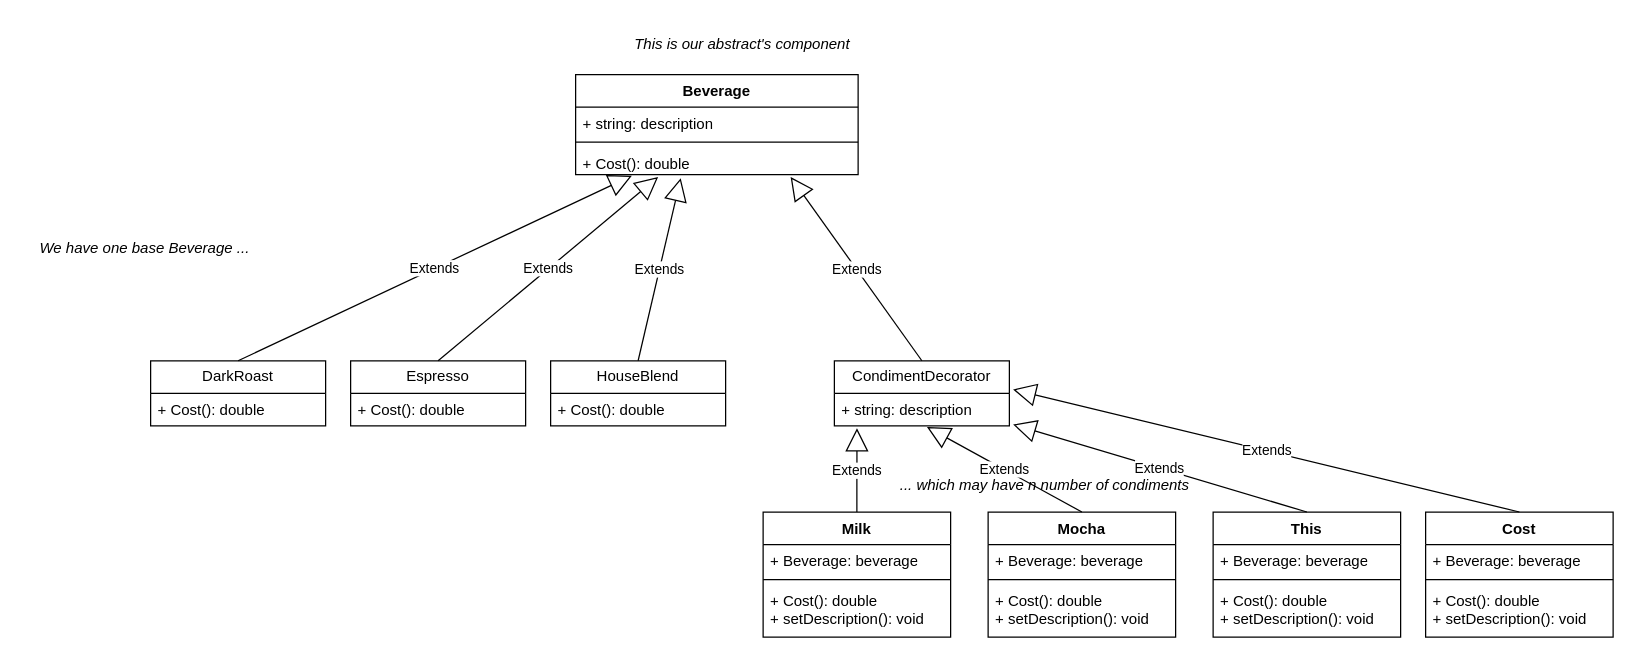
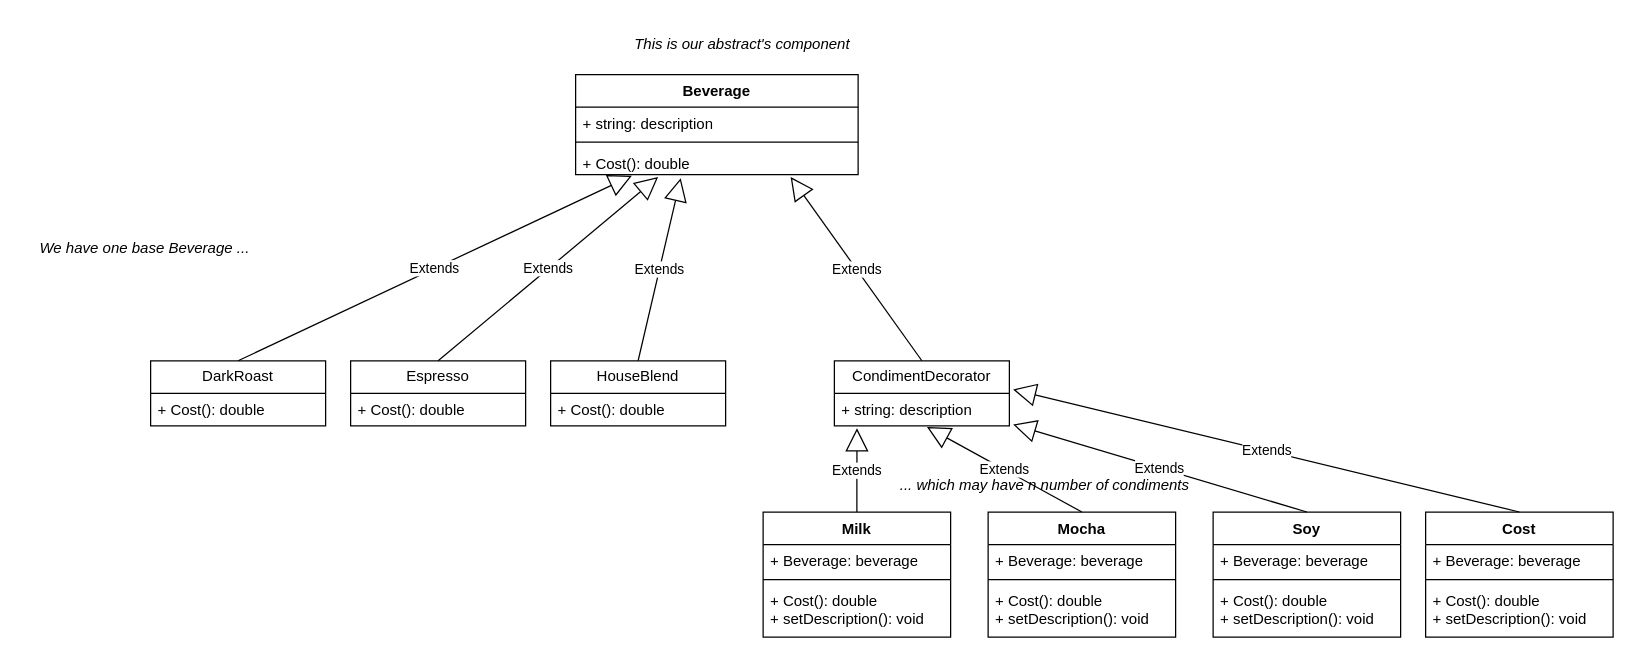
  <mxCell id="0" />
  <mxCell id="1" parent="0" />
  <mxCell id="2" value="Beverage" style="swimlane;fontStyle=1;align=center;verticalAlign=top;childLayout=stackLayout;horizontal=1;startSize=26;horizontalStack=0;resizeParent=1;resizeParentMax=0;resizeLast=0;collapsible=1;marginBottom=0;whiteSpace=wrap;html=1;" vertex="1" parent="1"><mxGeometry x="460" y="59" width="226" height="80" as="geometry" /></mxCell>
  <mxCell id="3" value="+ string: description" style="text;strokeColor=none;fillColor=none;align=left;verticalAlign=top;spacingLeft=4;spacingRight=4;overflow=hidden;rotatable=0;points=[[0,0.5],[1,0.5]];portConstraint=eastwest;whiteSpace=wrap;html=1;" vertex="1" parent="2"><mxGeometry y="26" width="226" height="24" as="geometry" /></mxCell>
  <mxCell id="4" value="" style="line;strokeWidth=1;fillColor=none;align=left;verticalAlign=middle;spacingTop=-1;spacingLeft=3;spacingRight=3;rotatable=0;labelPosition=right;points=[];portConstraint=eastwest;strokeColor=inherit;" vertex="1" parent="2"><mxGeometry y="50" width="226" height="8" as="geometry" /></mxCell>
  <mxCell id="5" value="+ Cost(): double" style="text;strokeColor=none;fillColor=none;align=left;verticalAlign=top;spacingLeft=4;spacingRight=4;overflow=hidden;rotatable=0;points=[[0,0.5],[1,0.5]];portConstraint=eastwest;whiteSpace=wrap;html=1;" vertex="1" parent="2"><mxGeometry y="58" width="226" height="22" as="geometry" /></mxCell>
  <mxCell id="6" value="&lt;i&gt;This is our abstract's component&lt;/i&gt;" style="text;html=1;align=center;verticalAlign=middle;resizable=0;points=[];autosize=1;strokeColor=none;fillColor=none;" vertex="1" parent="1"><mxGeometry x="493" y="20" width="200" height="30" as="geometry" /></mxCell>
  <mxCell id="7" value="DarkRoast" style="swimlane;fontStyle=0;childLayout=stackLayout;horizontal=1;startSize=26;fillColor=none;horizontalStack=0;resizeParent=1;resizeParentMax=0;resizeLast=0;collapsible=1;marginBottom=0;whiteSpace=wrap;html=1;" vertex="1" parent="1"><mxGeometry x="120" y="288" width="140" height="52" as="geometry" /></mxCell>
  <mxCell id="8" value="+ Cost(): double" style="text;strokeColor=none;fillColor=none;align=left;verticalAlign=top;spacingLeft=4;spacingRight=4;overflow=hidden;rotatable=0;points=[[0,0.5],[1,0.5]];portConstraint=eastwest;whiteSpace=wrap;html=1;" vertex="1" parent="7"><mxGeometry y="26" width="140" height="26" as="geometry" /></mxCell>
  <mxCell id="9" value="Espresso" style="swimlane;fontStyle=0;childLayout=stackLayout;horizontal=1;startSize=26;fillColor=none;horizontalStack=0;resizeParent=1;resizeParentMax=0;resizeLast=0;collapsible=1;marginBottom=0;whiteSpace=wrap;html=1;" vertex="1" parent="1"><mxGeometry x="280" y="288" width="140" height="52" as="geometry" /></mxCell>
  <mxCell id="10" value="+ Cost(): double" style="text;strokeColor=none;fillColor=none;align=left;verticalAlign=top;spacingLeft=4;spacingRight=4;overflow=hidden;rotatable=0;points=[[0,0.5],[1,0.5]];portConstraint=eastwest;whiteSpace=wrap;html=1;" vertex="1" parent="9"><mxGeometry y="26" width="140" height="26" as="geometry" /></mxCell>
  <mxCell id="11" value="HouseBlend" style="swimlane;fontStyle=0;childLayout=stackLayout;horizontal=1;startSize=26;fillColor=none;horizontalStack=0;resizeParent=1;resizeParentMax=0;resizeLast=0;collapsible=1;marginBottom=0;whiteSpace=wrap;html=1;" vertex="1" parent="1"><mxGeometry x="440" y="288" width="140" height="52" as="geometry" /></mxCell>
  <mxCell id="12" value="+ Cost(): double" style="text;strokeColor=none;fillColor=none;align=left;verticalAlign=top;spacingLeft=4;spacingRight=4;overflow=hidden;rotatable=0;points=[[0,0.5],[1,0.5]];portConstraint=eastwest;whiteSpace=wrap;html=1;" vertex="1" parent="11"><mxGeometry y="26" width="140" height="26" as="geometry" /></mxCell>
  <mxCell id="13" value="CondimentDecorator" style="swimlane;fontStyle=0;childLayout=stackLayout;horizontal=1;startSize=26;fillColor=none;horizontalStack=0;resizeParent=1;resizeParentMax=0;resizeLast=0;collapsible=1;marginBottom=0;whiteSpace=wrap;html=1;" vertex="1" parent="1"><mxGeometry x="667" y="288" width="140" height="52" as="geometry" /></mxCell>
  <mxCell id="14" value="+ string: description" style="text;strokeColor=none;fillColor=none;align=left;verticalAlign=top;spacingLeft=4;spacingRight=4;overflow=hidden;rotatable=0;points=[[0,0.5],[1,0.5]];portConstraint=eastwest;whiteSpace=wrap;html=1;" vertex="1" parent="13"><mxGeometry y="26" width="140" height="26" as="geometry" /></mxCell>
  <mxCell id="15" value="Mocha" style="swimlane;fontStyle=1;align=center;verticalAlign=top;childLayout=stackLayout;horizontal=1;startSize=26;horizontalStack=0;resizeParent=1;resizeParentMax=0;resizeLast=0;collapsible=1;marginBottom=0;whiteSpace=wrap;html=1;" vertex="1" parent="1"><mxGeometry x="790" y="409" width="150" height="100" as="geometry" /></mxCell>
  <mxCell id="16" value="+ Beverage: beverage" style="text;strokeColor=none;fillColor=none;align=left;verticalAlign=top;spacingLeft=4;spacingRight=4;overflow=hidden;rotatable=0;points=[[0,0.5],[1,0.5]];portConstraint=eastwest;whiteSpace=wrap;html=1;" vertex="1" parent="15"><mxGeometry y="26" width="150" height="24" as="geometry" /></mxCell>
  <mxCell id="17" value="" style="line;strokeWidth=1;fillColor=none;align=left;verticalAlign=middle;spacingTop=-1;spacingLeft=3;spacingRight=3;rotatable=0;labelPosition=right;points=[];portConstraint=eastwest;strokeColor=inherit;" vertex="1" parent="15"><mxGeometry y="50" width="150" height="8" as="geometry" /></mxCell>
  <mxCell id="18" value="+ Cost(): double&lt;div&gt;+ setDescription(): void&lt;/div&gt;" style="text;strokeColor=none;fillColor=none;align=left;verticalAlign=top;spacingLeft=4;spacingRight=4;overflow=hidden;rotatable=0;points=[[0,0.5],[1,0.5]];portConstraint=eastwest;whiteSpace=wrap;html=1;" vertex="1" parent="15"><mxGeometry y="58" width="150" height="42" as="geometry" /></mxCell>
  <mxCell id="19" value="Milk" style="swimlane;fontStyle=1;align=center;verticalAlign=top;childLayout=stackLayout;horizontal=1;startSize=26;horizontalStack=0;resizeParent=1;resizeParentMax=0;resizeLast=0;collapsible=1;marginBottom=0;whiteSpace=wrap;html=1;" vertex="1" parent="1"><mxGeometry x="610" y="409" width="150" height="100" as="geometry" /></mxCell>
  <mxCell id="20" value="+ Beverage: beverage" style="text;strokeColor=none;fillColor=none;align=left;verticalAlign=top;spacingLeft=4;spacingRight=4;overflow=hidden;rotatable=0;points=[[0,0.5],[1,0.5]];portConstraint=eastwest;whiteSpace=wrap;html=1;" vertex="1" parent="19"><mxGeometry y="26" width="150" height="24" as="geometry" /></mxCell>
  <mxCell id="21" value="" style="line;strokeWidth=1;fillColor=none;align=left;verticalAlign=middle;spacingTop=-1;spacingLeft=3;spacingRight=3;rotatable=0;labelPosition=right;points=[];portConstraint=eastwest;strokeColor=inherit;" vertex="1" parent="19"><mxGeometry y="50" width="150" height="8" as="geometry" /></mxCell>
  <mxCell id="22" value="+ Cost(): double&lt;div&gt;+ setDescription(): void&lt;/div&gt;" style="text;strokeColor=none;fillColor=none;align=left;verticalAlign=top;spacingLeft=4;spacingRight=4;overflow=hidden;rotatable=0;points=[[0,0.5],[1,0.5]];portConstraint=eastwest;whiteSpace=wrap;html=1;" vertex="1" parent="19"><mxGeometry y="58" width="150" height="42" as="geometry" /></mxCell>
- <mxCell id="23" value="This" style="swimlane;fontStyle=1;align=center;verticalAlign=top;childLayout=stackLayout;horizontal=1;startSize=26;horizontalStack=0;resizeParent=1;resizeParentMax=0;resizeLast=0;collapsible=1;marginBottom=0;whiteSpace=wrap;html=1;" vertex="1" parent="1"><mxGeometry x="970" y="409" width="150" height="100" as="geometry" /></mxCell>
+ <mxCell id="23" value="Soy" style="swimlane;fontStyle=1;align=center;verticalAlign=top;childLayout=stackLayout;horizontal=1;startSize=26;horizontalStack=0;resizeParent=1;resizeParentMax=0;resizeLast=0;collapsible=1;marginBottom=0;whiteSpace=wrap;html=1;" vertex="1" parent="1"><mxGeometry x="970" y="409" width="150" height="100" as="geometry" /></mxCell>
  <mxCell id="24" value="+ Beverage: beverage" style="text;strokeColor=none;fillColor=none;align=left;verticalAlign=top;spacingLeft=4;spacingRight=4;overflow=hidden;rotatable=0;points=[[0,0.5],[1,0.5]];portConstraint=eastwest;whiteSpace=wrap;html=1;" vertex="1" parent="23"><mxGeometry y="26" width="150" height="24" as="geometry" /></mxCell>
  <mxCell id="25" value="" style="line;strokeWidth=1;fillColor=none;align=left;verticalAlign=middle;spacingTop=-1;spacingLeft=3;spacingRight=3;rotatable=0;labelPosition=right;points=[];portConstraint=eastwest;strokeColor=inherit;" vertex="1" parent="23"><mxGeometry y="50" width="150" height="8" as="geometry" /></mxCell>
  <mxCell id="26" value="+ Cost(): double&lt;div&gt;+ setDescription(): void&lt;/div&gt;" style="text;strokeColor=none;fillColor=none;align=left;verticalAlign=top;spacingLeft=4;spacingRight=4;overflow=hidden;rotatable=0;points=[[0,0.5],[1,0.5]];portConstraint=eastwest;whiteSpace=wrap;html=1;" vertex="1" parent="23"><mxGeometry y="58" width="150" height="42" as="geometry" /></mxCell>
  <mxCell id="27" value="Extends" style="endArrow=block;endSize=16;endFill=0;html=1;rounded=0;entryX=0.199;entryY=1.045;entryDx=0;entryDy=0;entryPerimeter=0;exitX=0.5;exitY=0;exitDx=0;exitDy=0;" edge="1" parent="1" source="7" target="5"><mxGeometry width="160" relative="1" as="geometry"><mxPoint x="120" y="399" as="sourcePoint" /><mxPoint x="280" y="399" as="targetPoint" /></mxGeometry></mxCell>
  <mxCell id="28" value="Extends" style="endArrow=block;endSize=16;endFill=0;html=1;rounded=0;entryX=0.292;entryY=1.091;entryDx=0;entryDy=0;entryPerimeter=0;exitX=0.5;exitY=0;exitDx=0;exitDy=0;" edge="1" parent="1" source="9" target="5"><mxGeometry width="160" relative="1" as="geometry"><mxPoint x="300" y="246" as="sourcePoint" /><mxPoint x="515" y="150" as="targetPoint" /></mxGeometry></mxCell>
  <mxCell id="29" value="Extends" style="endArrow=block;endSize=16;endFill=0;html=1;rounded=0;entryX=0.372;entryY=1.136;entryDx=0;entryDy=0;entryPerimeter=0;exitX=0.5;exitY=0;exitDx=0;exitDy=0;" edge="1" parent="1" source="11" target="5"><mxGeometry width="160" relative="1" as="geometry"><mxPoint x="310" y="256" as="sourcePoint" /><mxPoint x="525" y="160" as="targetPoint" /></mxGeometry></mxCell>
  <mxCell id="30" value="Extends" style="endArrow=block;endSize=16;endFill=0;html=1;rounded=0;entryX=0.761;entryY=1.091;entryDx=0;entryDy=0;entryPerimeter=0;exitX=0.5;exitY=0;exitDx=0;exitDy=0;" edge="1" parent="1" source="13" target="5"><mxGeometry width="160" relative="1" as="geometry"><mxPoint x="320" y="266" as="sourcePoint" /><mxPoint x="535" y="170" as="targetPoint" /></mxGeometry></mxCell>
  <mxCell id="31" value="Extends" style="endArrow=block;endSize=16;endFill=0;html=1;rounded=0;entryX=0.129;entryY=1.077;entryDx=0;entryDy=0;entryPerimeter=0;exitX=0.5;exitY=0;exitDx=0;exitDy=0;" edge="1" parent="1" source="19" target="14"><mxGeometry width="160" relative="1" as="geometry"><mxPoint x="330" y="276" as="sourcePoint" /><mxPoint x="545" y="180" as="targetPoint" /></mxGeometry></mxCell>
  <mxCell id="32" value="Extends" style="endArrow=block;endSize=16;endFill=0;html=1;rounded=0;entryX=0.529;entryY=1.038;entryDx=0;entryDy=0;entryPerimeter=0;exitX=0.5;exitY=0;exitDx=0;exitDy=0;" edge="1" parent="1" source="15" target="14"><mxGeometry width="160" relative="1" as="geometry"><mxPoint x="340" y="286" as="sourcePoint" /><mxPoint x="555" y="190" as="targetPoint" /></mxGeometry></mxCell>
  <mxCell id="33" value="Extends" style="endArrow=block;endSize=16;endFill=0;html=1;rounded=0;exitX=0.5;exitY=0;exitDx=0;exitDy=0;" edge="1" parent="1" source="23"><mxGeometry width="160" relative="1" as="geometry"><mxPoint x="350" y="296" as="sourcePoint" /><mxPoint x="810" y="339" as="targetPoint" /></mxGeometry></mxCell>
  <mxCell id="34" value="&lt;i&gt;We have one base Beverage ...&lt;/i&gt;" style="text;html=1;align=center;verticalAlign=middle;resizable=0;points=[];autosize=1;strokeColor=none;fillColor=none;" vertex="1" parent="1"><mxGeometry x="20" y="183" width="190" height="30" as="geometry" /></mxCell>
  <mxCell id="35" value="&lt;i&gt;... which may have n number of condiments&lt;/i&gt;" style="text;html=1;align=center;verticalAlign=middle;resizable=0;points=[];autosize=1;strokeColor=none;fillColor=none;" vertex="1" parent="1"><mxGeometry x="710" y="373" width="250" height="30" as="geometry" /></mxCell>
  <mxCell id="36" value="Cost" style="swimlane;fontStyle=1;align=center;verticalAlign=top;childLayout=stackLayout;horizontal=1;startSize=26;horizontalStack=0;resizeParent=1;resizeParentMax=0;resizeLast=0;collapsible=1;marginBottom=0;whiteSpace=wrap;html=1;" vertex="1" parent="1"><mxGeometry x="1140" y="409" width="150" height="100" as="geometry" /></mxCell>
  <mxCell id="37" value="+ Beverage: beverage" style="text;strokeColor=none;fillColor=none;align=left;verticalAlign=top;spacingLeft=4;spacingRight=4;overflow=hidden;rotatable=0;points=[[0,0.5],[1,0.5]];portConstraint=eastwest;whiteSpace=wrap;html=1;" vertex="1" parent="36"><mxGeometry y="26" width="150" height="24" as="geometry" /></mxCell>
  <mxCell id="38" value="" style="line;strokeWidth=1;fillColor=none;align=left;verticalAlign=middle;spacingTop=-1;spacingLeft=3;spacingRight=3;rotatable=0;labelPosition=right;points=[];portConstraint=eastwest;strokeColor=inherit;" vertex="1" parent="36"><mxGeometry y="50" width="150" height="8" as="geometry" /></mxCell>
  <mxCell id="39" value="+ Cost(): double&lt;div&gt;+ setDescription(): void&lt;/div&gt;" style="text;strokeColor=none;fillColor=none;align=left;verticalAlign=top;spacingLeft=4;spacingRight=4;overflow=hidden;rotatable=0;points=[[0,0.5],[1,0.5]];portConstraint=eastwest;whiteSpace=wrap;html=1;" vertex="1" parent="36"><mxGeometry y="58" width="150" height="42" as="geometry" /></mxCell>
  <mxCell id="40" value="Extends" style="endArrow=block;endSize=16;endFill=0;html=1;rounded=0;entryX=1.021;entryY=-0.115;entryDx=0;entryDy=0;exitX=0.5;exitY=0;exitDx=0;exitDy=0;entryPerimeter=0;" edge="1" parent="1" source="36" target="14"><mxGeometry width="160" relative="1" as="geometry"><mxPoint x="1055" y="419" as="sourcePoint" /><mxPoint x="817" y="337" as="targetPoint" /></mxGeometry></mxCell>
